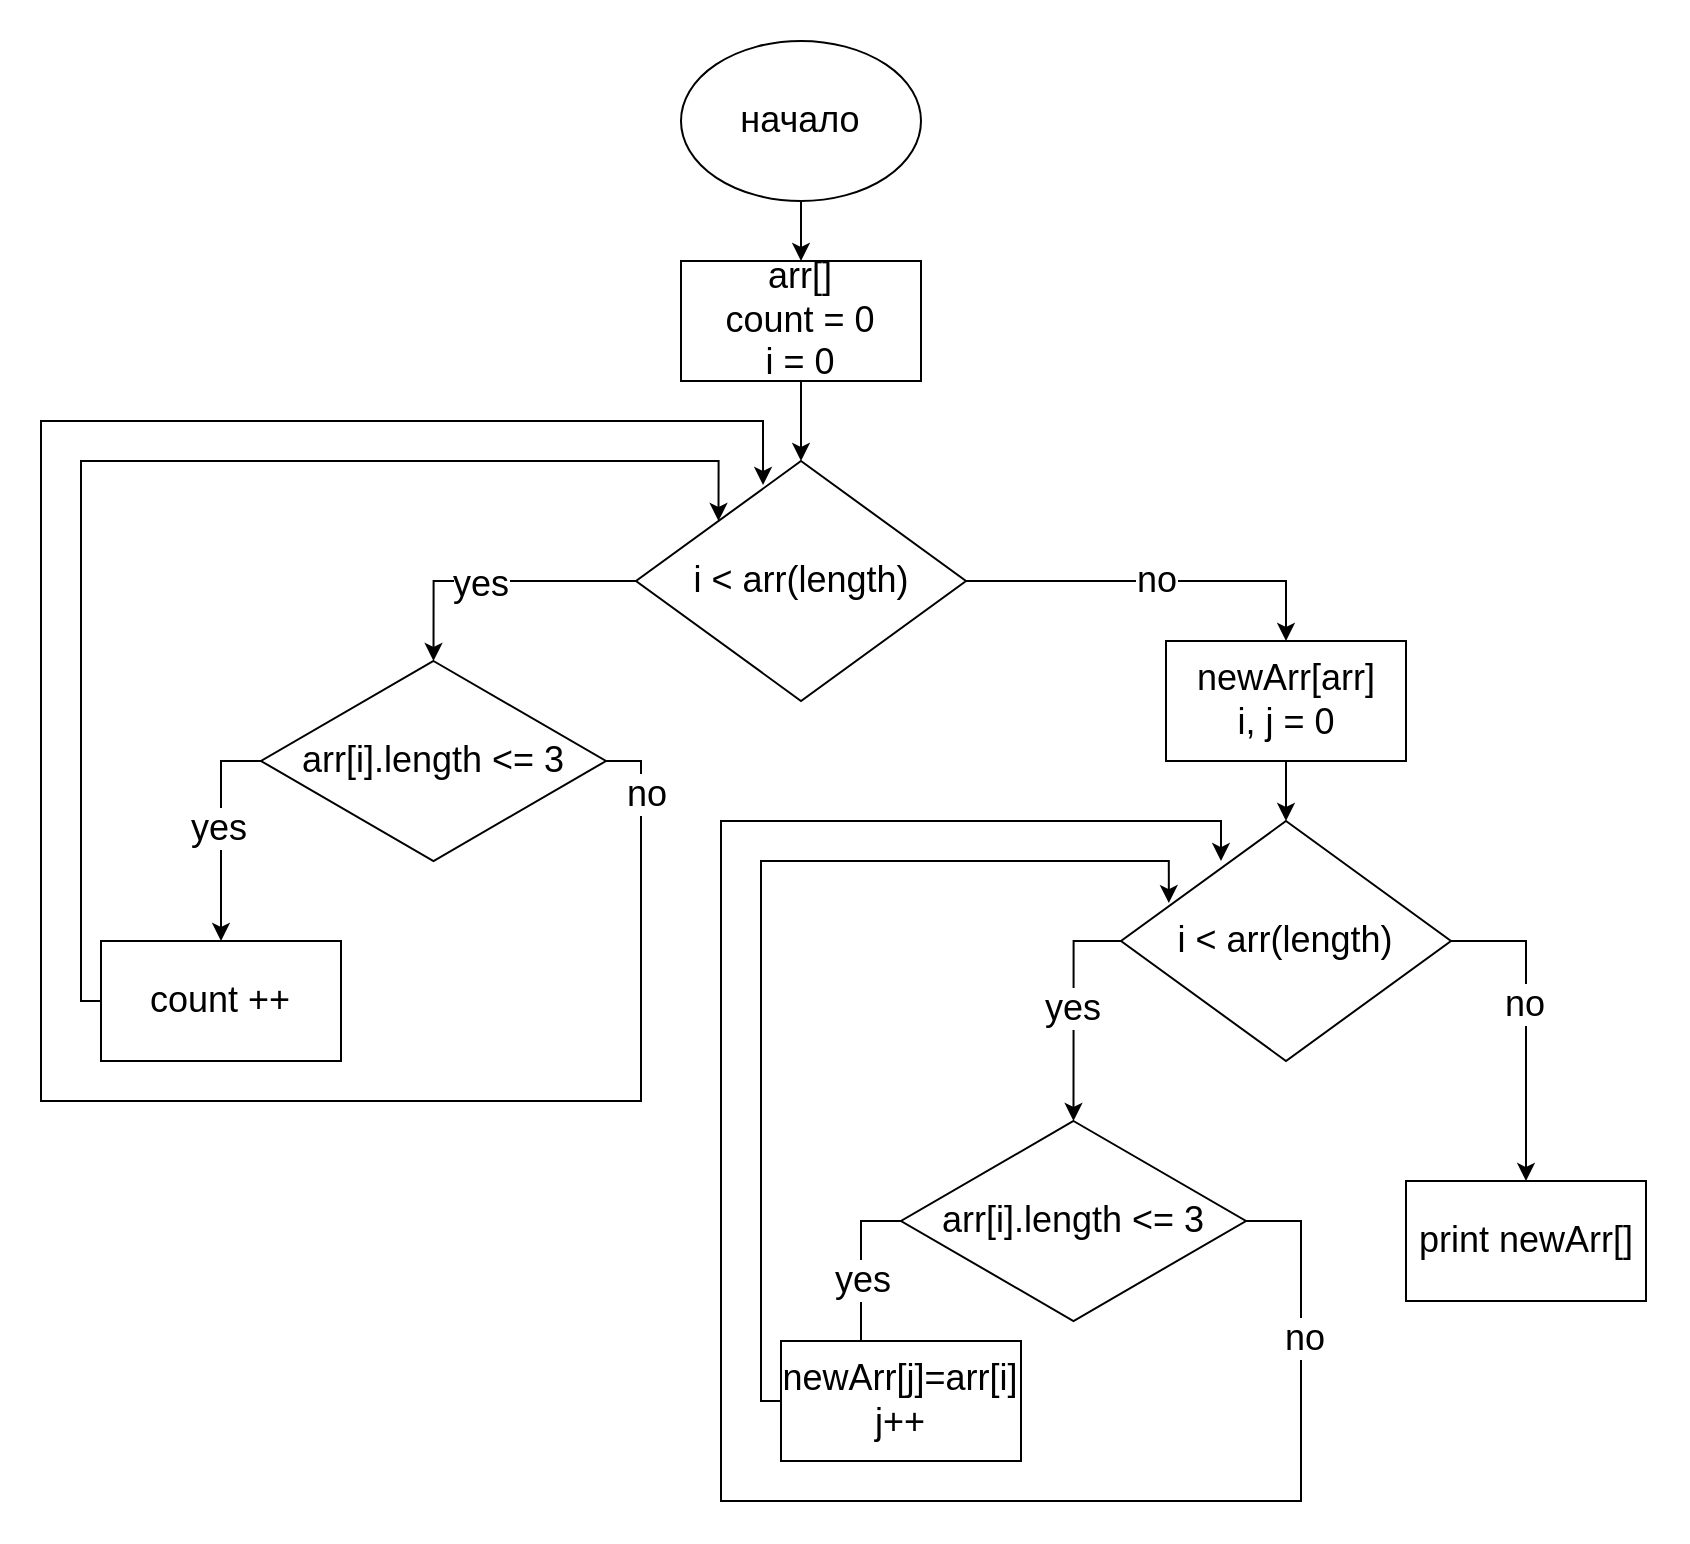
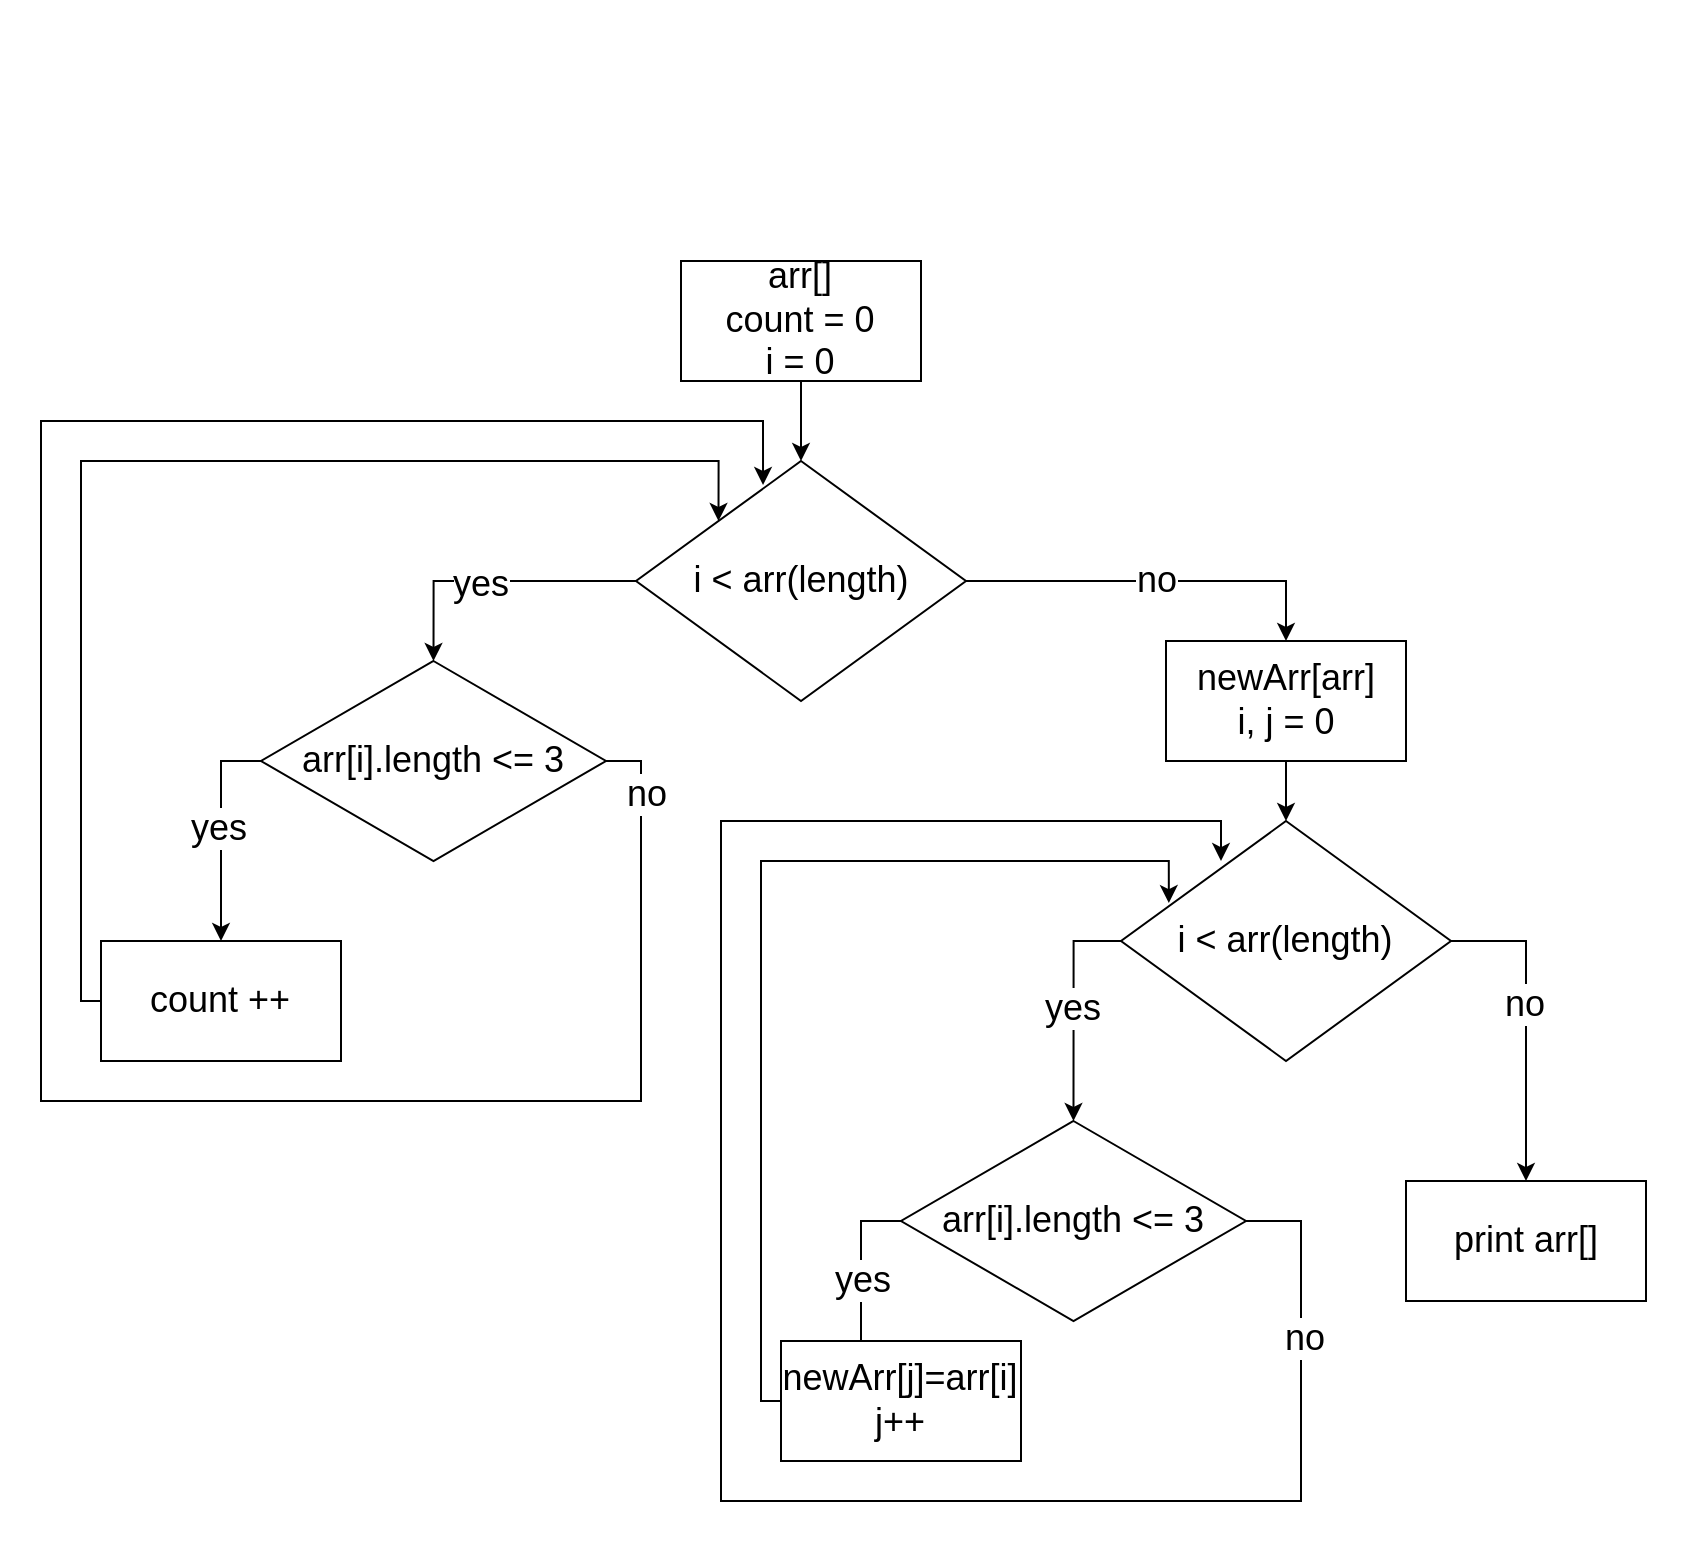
  <mxCell id="0" />
  <mxCell id="1" parent="0" />
- <mxCell id="2" value="" style="edgeStyle=orthogonalEdgeStyle;rounded=0;orthogonalLoop=1;jettySize=auto;html=1;fontSize=18;" edge="1" parent="1" source="3" target="5"><mxGeometry relative="1" as="geometry" /></mxCell>
- <mxCell id="3" value="начало" style="ellipse;whiteSpace=wrap;html=1;fontSize=18;" vertex="1" parent="1"><mxGeometry x="340" y="20" width="120" height="80" as="geometry" /></mxCell>
  <mxCell id="4" style="edgeStyle=orthogonalEdgeStyle;rounded=0;orthogonalLoop=1;jettySize=auto;html=1;exitX=0.5;exitY=1;exitDx=0;exitDy=0;fontSize=18;" edge="1" parent="1" source="5" target="9"><mxGeometry relative="1" as="geometry" /></mxCell>
  <mxCell id="5" value="arr[]&lt;br&gt;count = 0&lt;br&gt;i = 0" style="whiteSpace=wrap;html=1;fontSize=18;" vertex="1" parent="1"><mxGeometry x="340" y="130" width="120" height="60" as="geometry" /></mxCell>
  <mxCell id="6" style="edgeStyle=orthogonalEdgeStyle;rounded=0;orthogonalLoop=1;jettySize=auto;html=1;exitX=0;exitY=0.5;exitDx=0;exitDy=0;entryX=0.5;entryY=0;entryDx=0;entryDy=0;fontSize=18;" edge="1" parent="1" source="9" target="14"><mxGeometry relative="1" as="geometry" /></mxCell>
  <mxCell id="7" value="yes" style="edgeLabel;html=1;align=center;verticalAlign=middle;resizable=0;points=[];fontSize=18;" vertex="1" connectable="0" parent="6"><mxGeometry x="0.103" y="1" relative="1" as="geometry"><mxPoint as="offset" /></mxGeometry></mxCell>
  <mxCell id="8" value="no" style="edgeStyle=orthogonalEdgeStyle;rounded=0;orthogonalLoop=1;jettySize=auto;html=1;exitX=1;exitY=0.5;exitDx=0;exitDy=0;entryX=0.5;entryY=0;entryDx=0;entryDy=0;fontSize=18;" edge="1" parent="1" source="9" target="18"><mxGeometry relative="1" as="geometry" /></mxCell>
  <mxCell id="9" value="&lt;font style=&quot;font-size: 18px;&quot;&gt;i &amp;lt; arr(length)&lt;/font&gt;" style="rhombus;whiteSpace=wrap;html=1;" vertex="1" parent="1"><mxGeometry x="317.5" y="230" width="165" height="120" as="geometry" /></mxCell>
  <mxCell id="10" style="edgeStyle=orthogonalEdgeStyle;rounded=0;orthogonalLoop=1;jettySize=auto;html=1;exitX=0;exitY=0.5;exitDx=0;exitDy=0;entryX=0.5;entryY=0;entryDx=0;entryDy=0;fontSize=18;" edge="1" parent="1" source="14" target="16"><mxGeometry relative="1" as="geometry" /></mxCell>
  <mxCell id="11" value="yes" style="edgeLabel;html=1;align=center;verticalAlign=middle;resizable=0;points=[];fontSize=18;" vertex="1" connectable="0" parent="10"><mxGeometry x="-0.036" y="-2" relative="1" as="geometry"><mxPoint as="offset" /></mxGeometry></mxCell>
  <mxCell id="12" style="edgeStyle=orthogonalEdgeStyle;rounded=0;orthogonalLoop=1;jettySize=auto;html=1;exitX=1;exitY=0.5;exitDx=0;exitDy=0;fontSize=18;entryX=0.385;entryY=0.1;entryDx=0;entryDy=0;entryPerimeter=0;" edge="1" parent="1" source="14" target="9"><mxGeometry relative="1" as="geometry"><mxPoint x="40" y="490" as="targetPoint" /><Array as="points"><mxPoint x="320" y="380" /><mxPoint x="320" y="550" /><mxPoint x="20" y="550" /><mxPoint x="20" y="210" /><mxPoint x="381" y="210" /></Array></mxGeometry></mxCell>
  <mxCell id="13" value="no" style="edgeLabel;html=1;align=center;verticalAlign=middle;resizable=0;points=[];fontSize=18;" vertex="1" connectable="0" parent="12"><mxGeometry x="-0.944" y="1" relative="1" as="geometry"><mxPoint x="1" as="offset" /></mxGeometry></mxCell>
  <mxCell id="14" value="arr[i].length &amp;lt;= 3" style="rhombus;whiteSpace=wrap;html=1;fontSize=18;" vertex="1" parent="1"><mxGeometry x="130" y="330" width="172.5" height="100" as="geometry" /></mxCell>
  <mxCell id="15" style="edgeStyle=orthogonalEdgeStyle;rounded=0;orthogonalLoop=1;jettySize=auto;html=1;exitX=0;exitY=0.5;exitDx=0;exitDy=0;entryX=0;entryY=0;entryDx=0;entryDy=0;fontSize=18;" edge="1" parent="1" source="16" target="9"><mxGeometry relative="1" as="geometry"><Array as="points"><mxPoint x="40" y="500" /><mxPoint x="40" y="230" /><mxPoint x="359" y="230" /></Array></mxGeometry></mxCell>
  <mxCell id="16" value="count ++" style="rounded=0;whiteSpace=wrap;html=1;fontSize=18;" vertex="1" parent="1"><mxGeometry x="50" y="470" width="120" height="60" as="geometry" /></mxCell>
  <mxCell id="17" style="edgeStyle=orthogonalEdgeStyle;rounded=0;orthogonalLoop=1;jettySize=auto;html=1;exitX=0.5;exitY=1;exitDx=0;exitDy=0;entryX=0.5;entryY=0;entryDx=0;entryDy=0;fontSize=18;" edge="1" parent="1" source="18" target="23"><mxGeometry relative="1" as="geometry" /></mxCell>
  <mxCell id="18" value="newArr[arr]&lt;br&gt;i, j = 0" style="rounded=0;whiteSpace=wrap;html=1;fontSize=18;" vertex="1" parent="1"><mxGeometry x="582.5" y="320" width="120" height="60" as="geometry" /></mxCell>
  <mxCell id="19" style="edgeStyle=orthogonalEdgeStyle;rounded=0;orthogonalLoop=1;jettySize=auto;html=1;exitX=0;exitY=0.5;exitDx=0;exitDy=0;entryX=0.5;entryY=0;entryDx=0;entryDy=0;fontSize=18;" edge="1" parent="1" source="23" target="28"><mxGeometry relative="1" as="geometry" /></mxCell>
  <mxCell id="20" value="yes" style="edgeLabel;html=1;align=center;verticalAlign=middle;resizable=0;points=[];fontSize=18;" vertex="1" connectable="0" parent="19"><mxGeometry x="-0.002" y="-2" relative="1" as="geometry"><mxPoint x="1" as="offset" /></mxGeometry></mxCell>
  <mxCell id="21" style="edgeStyle=orthogonalEdgeStyle;rounded=0;orthogonalLoop=1;jettySize=auto;html=1;exitX=1;exitY=0.5;exitDx=0;exitDy=0;entryX=0.5;entryY=0;entryDx=0;entryDy=0;fontSize=18;" edge="1" parent="1" source="23" target="31"><mxGeometry relative="1" as="geometry" /></mxCell>
  <mxCell id="22" value="no" style="edgeLabel;html=1;align=center;verticalAlign=middle;resizable=0;points=[];fontSize=18;" vertex="1" connectable="0" parent="21"><mxGeometry x="-0.119" y="-1" relative="1" as="geometry"><mxPoint as="offset" /></mxGeometry></mxCell>
  <mxCell id="23" value="&lt;font style=&quot;font-size: 18px;&quot;&gt;i &amp;lt; arr(length)&lt;/font&gt;" style="rhombus;whiteSpace=wrap;html=1;" vertex="1" parent="1"><mxGeometry x="560" y="410" width="165" height="120" as="geometry" /></mxCell>
  <mxCell id="24" style="edgeStyle=orthogonalEdgeStyle;rounded=0;orthogonalLoop=1;jettySize=auto;html=1;exitX=0;exitY=0.5;exitDx=0;exitDy=0;entryX=0.5;entryY=0;entryDx=0;entryDy=0;fontSize=18;" edge="1" parent="1" source="28" target="30"><mxGeometry relative="1" as="geometry" /></mxCell>
  <mxCell id="25" value="yes" style="edgeLabel;html=1;align=center;verticalAlign=middle;resizable=0;points=[];fontSize=18;" vertex="1" connectable="0" parent="24"><mxGeometry x="-0.182" relative="1" as="geometry"><mxPoint as="offset" /></mxGeometry></mxCell>
  <mxCell id="26" style="edgeStyle=orthogonalEdgeStyle;rounded=0;orthogonalLoop=1;jettySize=auto;html=1;exitX=1;exitY=0.5;exitDx=0;exitDy=0;entryX=0.303;entryY=0.167;entryDx=0;entryDy=0;entryPerimeter=0;fontSize=18;" edge="1" parent="1" source="28" target="23"><mxGeometry relative="1" as="geometry"><Array as="points"><mxPoint x="650" y="610" /><mxPoint x="650" y="750" /><mxPoint x="360" y="750" /><mxPoint x="360" y="410" /><mxPoint x="610" y="410" /></Array></mxGeometry></mxCell>
  <mxCell id="27" value="no" style="edgeLabel;html=1;align=center;verticalAlign=middle;resizable=0;points=[];fontSize=18;" vertex="1" connectable="0" parent="26"><mxGeometry x="-0.838" y="1" relative="1" as="geometry"><mxPoint as="offset" /></mxGeometry></mxCell>
  <mxCell id="28" value="arr[i].length &amp;lt;= 3" style="rhombus;whiteSpace=wrap;html=1;fontSize=18;" vertex="1" parent="1"><mxGeometry x="450" y="560" width="172.5" height="100" as="geometry" /></mxCell>
  <mxCell id="29" style="edgeStyle=orthogonalEdgeStyle;rounded=0;orthogonalLoop=1;jettySize=auto;html=1;exitX=0;exitY=0.5;exitDx=0;exitDy=0;entryX=0.145;entryY=0.342;entryDx=0;entryDy=0;entryPerimeter=0;fontSize=18;" edge="1" parent="1" source="30" target="23"><mxGeometry relative="1" as="geometry"><Array as="points"><mxPoint x="380" y="700" /><mxPoint x="380" y="430" /><mxPoint x="584" y="430" /></Array></mxGeometry></mxCell>
  <mxCell id="30" value="newArr[j]=arr[i]&lt;br&gt;j++" style="rounded=0;whiteSpace=wrap;html=1;fontSize=18;" vertex="1" parent="1"><mxGeometry x="390" y="670" width="120" height="60" as="geometry" /></mxCell>
- <mxCell id="31" value="print newArr[]" style="rounded=0;whiteSpace=wrap;html=1;fontSize=18;" vertex="1" parent="1"><mxGeometry x="702.5" y="590" width="120" height="60" as="geometry" /></mxCell>
+ <mxCell id="31" value="print arr[]" style="rounded=0;whiteSpace=wrap;html=1;fontSize=18;" vertex="1" parent="1"><mxGeometry x="702.5" y="590" width="120" height="60" as="geometry" /></mxCell>
